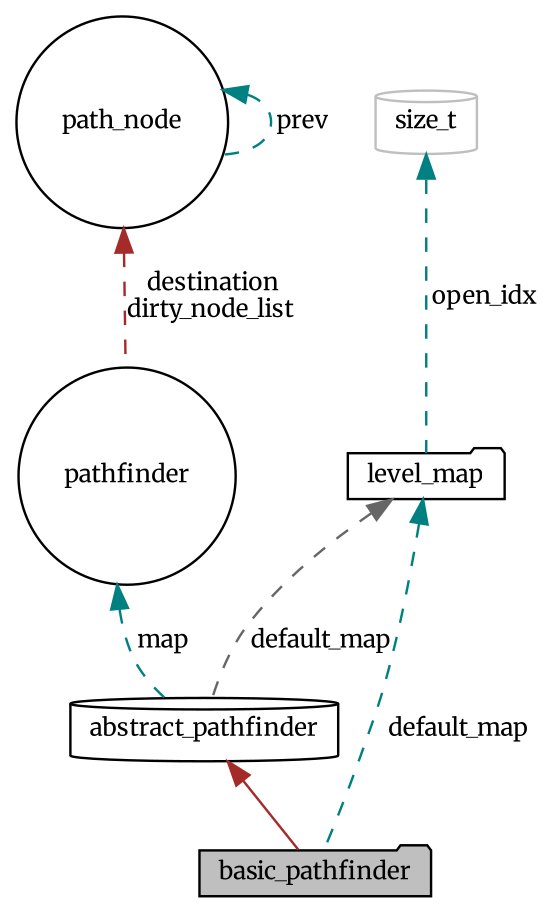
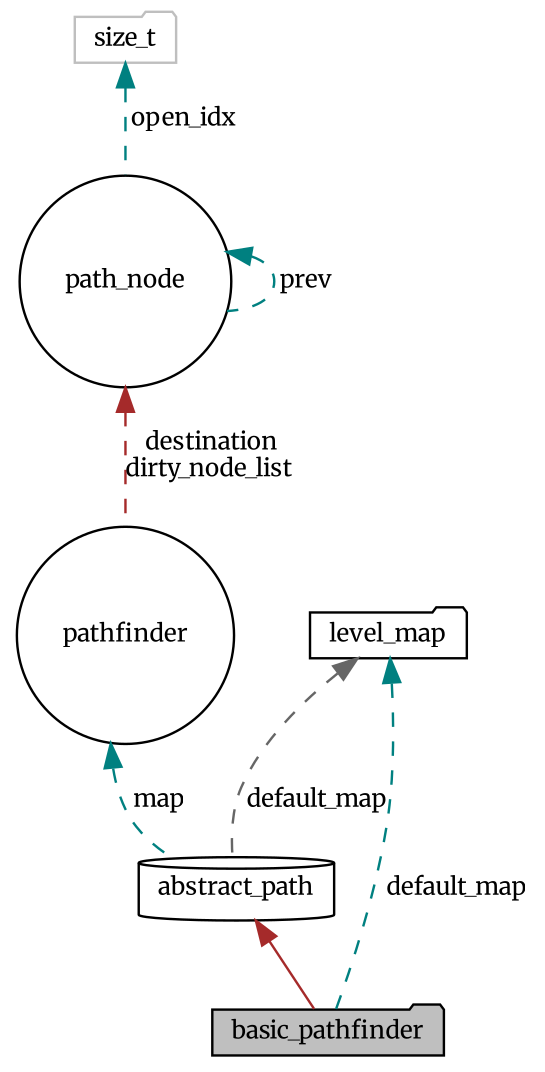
  digraph {
    fontname=Merriweather
    node [color=black fillcolor=white fontname=Merriweather fontsize=10 shape=folder style=filled]
    edge [color=teal dir=back fontname=Merriweather fontsize=10 labelfontname=Helvetica labelfontsize=10 style=dashed]
    n1 [fillcolor=grey75 fontcolor=black height=0.2 label=basic_pathfinder width=0.4]
-   n2 [height=0.2 label=abstract_pathfinder shape=cylinder width=0.4]
+   n2 [height=0.2 label=abstract_path shape=cylinder width=0.4]
    n3 [height=0.2 label=pathfinder shape=circle width=0.4]
    n4 [height=0.2 label=path_node shape=circle width=0.4]
-   n5 [color=grey75 height=0.2 label=size_t shape=cylinder width=0.4]
+   n5 [color=grey75 height=0.2 label=size_t width=0.4]
    n6 [height=0.2 label=level_map width=0.4]
    n2 -> n1 [color=brown style=solid]
    n3 -> n2 [label=" map"]
    n4 -> n3 [color=brown label=" destination\ndirty_node_list"]
    n4 -> n4 [label=" prev"]
-   n5 -> n6 [label=" open_idx"]
+   n5 -> n4 [label=" open_idx"]
    n6 -> n1 [label=" default_map"]
    n6 -> n2 [color=gray40 label=" default_map"]
  }
